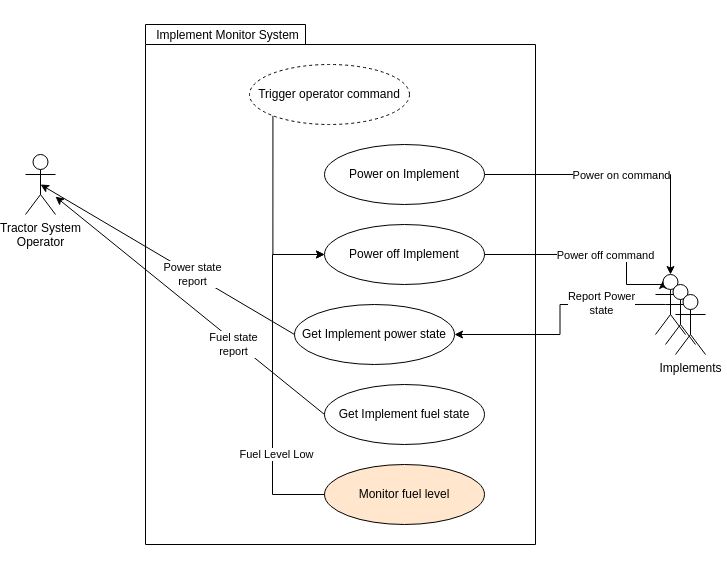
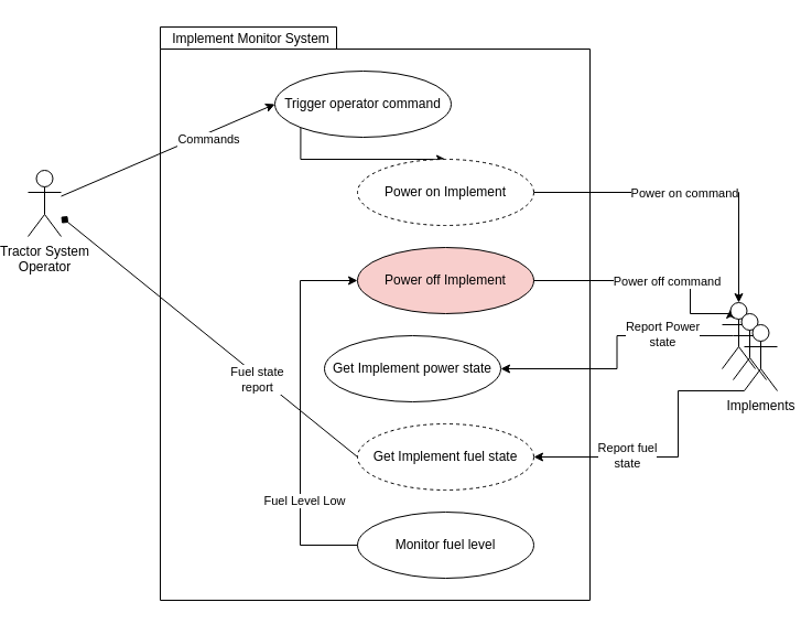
  <mxCell id="0" />
  <mxCell id="1" parent="0" />
  <mxCell id="2" value="Tractor System&lt;br&gt;Operator" style="shape=umlActor;verticalLabelPosition=bottom;verticalAlign=top;html=1;outlineConnect=0;" vertex="1" parent="1"><mxGeometry x="20" y="154" width="30" height="60" as="geometry" /></mxCell>
  <mxCell id="3" value="" style="shape=folder;fontStyle=1;spacingTop=10;tabWidth=160;tabHeight=20;tabPosition=left;html=1;whiteSpace=wrap;" vertex="1" parent="1"><mxGeometry x="140" y="24" width="390" height="520" as="geometry" /></mxCell>
  <mxCell id="4" value="Implement Monitor System" style="text;html=1;strokeColor=none;fillColor=none;align=center;verticalAlign=middle;whiteSpace=wrap;rounded=0;" vertex="1" parent="1"><mxGeometry x="109" y="20" width="227" height="30" as="geometry" /></mxCell>
- <mxCell id="5" style="edgeStyle=orthogonalEdgeStyle;rounded=0;orthogonalLoop=1;jettySize=auto;html=1;exitX=0;exitY=1;exitDx=0;exitDy=0;entryX=0;entryY=0.5;entryDx=0;entryDy=0;" edge="1" parent="1" source="6" target="14"><mxGeometry relative="1" as="geometry" /></mxCell>
- <mxCell id="6" value="Trigger operator command" style="ellipse;whiteSpace=wrap;html=1;dashed=1;" vertex="1" parent="1"><mxGeometry x="244" y="64" width="160" height="60" as="geometry" /></mxCell>
+ <mxCell id="5" style="edgeStyle=orthogonalEdgeStyle;rounded=0;orthogonalLoop=1;jettySize=auto;html=1;exitX=0;exitY=1;exitDx=0;exitDy=0;" edge="1" parent="1" source="6" target="11"><mxGeometry relative="1" as="geometry" /></mxCell>
+ <mxCell id="6" value="Trigger operator command" style="ellipse;whiteSpace=wrap;html=1;" vertex="1" parent="1"><mxGeometry x="244" y="64" width="160" height="60" as="geometry" /></mxCell>
+ <mxCell id="7" value="" style="endArrow=classic;html=1;rounded=0;entryX=0;entryY=0.5;entryDx=0;entryDy=0;" edge="1" parent="1" source="2" target="6"><mxGeometry width="50" height="50" relative="1" as="geometry"><mxPoint x="220" y="274" as="sourcePoint" /><mxPoint x="270" y="224" as="targetPoint" /></mxGeometry></mxCell>
+ <mxCell id="8" value="Commands" style="edgeLabel;html=1;align=center;verticalAlign=middle;resizable=0;points=[];" vertex="1" connectable="0" parent="7"><mxGeometry x="-0.59" relative="1" as="geometry"><mxPoint x="94" y="-35" as="offset" /></mxGeometry></mxCell>
  <mxCell id="9" style="edgeStyle=orthogonalEdgeStyle;rounded=0;orthogonalLoop=1;jettySize=auto;html=1;exitX=1;exitY=0.5;exitDx=0;exitDy=0;entryX=0.5;entryY=0;entryDx=0;entryDy=0;entryPerimeter=0;" edge="1" parent="1" source="11" target="21"><mxGeometry relative="1" as="geometry" /></mxCell>
  <mxCell id="10" value="Power on command" style="edgeLabel;html=1;align=center;verticalAlign=middle;resizable=0;points=[];" vertex="1" connectable="0" parent="9"><mxGeometry x="-0.058" relative="1" as="geometry"><mxPoint x="1" as="offset" /></mxGeometry></mxCell>
- <mxCell id="11" value="Power on Implement" style="ellipse;whiteSpace=wrap;html=1;" vertex="1" parent="1"><mxGeometry x="319" y="144" width="160" height="60" as="geometry" /></mxCell>
+ <mxCell id="11" value="Power on Implement" style="ellipse;whiteSpace=wrap;html=1;dashed=1;" vertex="1" parent="1"><mxGeometry x="319" y="144" width="160" height="60" as="geometry" /></mxCell>
  <mxCell id="12" style="edgeStyle=orthogonalEdgeStyle;rounded=0;orthogonalLoop=1;jettySize=auto;html=1;exitX=1;exitY=0.5;exitDx=0;exitDy=0;entryX=0.25;entryY=0.1;entryDx=0;entryDy=0;entryPerimeter=0;" edge="1" parent="1" target="21"><mxGeometry relative="1" as="geometry"><mxPoint x="641" y="284" as="targetPoint" /><mxPoint x="460" y="254" as="sourcePoint" /><Array as="points"><mxPoint x="621" y="254" /><mxPoint x="621" y="284" /><mxPoint x="658" y="284" /></Array></mxGeometry></mxCell>
  <mxCell id="13" value="Power off command" style="edgeLabel;html=1;align=center;verticalAlign=middle;resizable=0;points=[];" vertex="1" connectable="0" parent="12"><mxGeometry x="0.36" relative="1" as="geometry"><mxPoint x="-18" as="offset" /></mxGeometry></mxCell>
- <mxCell id="14" value="Power off Implement" style="ellipse;whiteSpace=wrap;html=1;" vertex="1" parent="1"><mxGeometry x="319" y="224" width="160" height="60" as="geometry" /></mxCell>
+ <mxCell id="14" value="Power off Implement" style="ellipse;whiteSpace=wrap;html=1;fillColor=#f8cecc;" vertex="1" parent="1"><mxGeometry x="319" y="224" width="160" height="60" as="geometry" /></mxCell>
  <mxCell id="15" value="Get Implement power state" style="ellipse;whiteSpace=wrap;html=1;" vertex="1" parent="1"><mxGeometry x="289" y="304" width="160" height="60" as="geometry" /></mxCell>
- <mxCell id="16" value="Get Implement fuel state" style="ellipse;whiteSpace=wrap;html=1;" vertex="1" parent="1"><mxGeometry x="319" y="384" width="160" height="60" as="geometry" /></mxCell>
+ <mxCell id="16" value="Get Implement fuel state" style="ellipse;whiteSpace=wrap;html=1;dashed=1;" vertex="1" parent="1"><mxGeometry x="319" y="384" width="160" height="60" as="geometry" /></mxCell>
  <mxCell id="17" style="edgeStyle=orthogonalEdgeStyle;rounded=0;orthogonalLoop=1;jettySize=auto;html=1;exitX=0;exitY=0.5;exitDx=0;exitDy=0;entryX=0;entryY=0.5;entryDx=0;entryDy=0;" edge="1" parent="1" target="14"><mxGeometry relative="1" as="geometry"><mxPoint x="326" y="494" as="sourcePoint" /><mxPoint x="310" y="259" as="targetPoint" /><Array as="points"><mxPoint x="267" y="494" /><mxPoint x="267" y="254" /></Array></mxGeometry></mxCell>
  <mxCell id="18" value="Fuel Level Low" style="edgeLabel;html=1;align=center;verticalAlign=middle;resizable=0;points=[];" vertex="1" connectable="0" parent="17"><mxGeometry x="-0.194" y="-2" relative="1" as="geometry"><mxPoint x="1" y="41" as="offset" /></mxGeometry></mxCell>
- <mxCell id="19" value="Monitor fuel level" style="ellipse;whiteSpace=wrap;html=1;fillColor=#ffe6cc;" vertex="1" parent="1"><mxGeometry x="319" y="464" width="160" height="60" as="geometry" /></mxCell>
+ <mxCell id="19" value="Monitor fuel level" style="ellipse;whiteSpace=wrap;html=1;" vertex="1" parent="1"><mxGeometry x="319" y="464" width="160" height="60" as="geometry" /></mxCell>
  <mxCell id="20" value="" style="group" vertex="1" connectable="0" parent="1"><mxGeometry x="650" y="274" width="50" height="80" as="geometry" /></mxCell>
  <mxCell id="21" value="" style="shape=umlActor;verticalLabelPosition=bottom;verticalAlign=top;html=1;outlineConnect=0;" vertex="1" parent="20"><mxGeometry width="30" height="60" as="geometry" /></mxCell>
  <mxCell id="22" value="" style="shape=umlActor;verticalLabelPosition=bottom;verticalAlign=top;html=1;outlineConnect=0;" vertex="1" parent="20"><mxGeometry x="10" y="10" width="30" height="60" as="geometry" /></mxCell>
  <mxCell id="23" value="Implements" style="shape=umlActor;verticalLabelPosition=bottom;verticalAlign=top;html=1;outlineConnect=0;" vertex="1" parent="20"><mxGeometry x="20" y="20" width="30" height="60" as="geometry" /></mxCell>
  <mxCell id="24" style="edgeStyle=orthogonalEdgeStyle;rounded=0;orthogonalLoop=1;jettySize=auto;html=1;exitX=0;exitY=0.333;exitDx=0;exitDy=0;exitPerimeter=0;entryX=1;entryY=0.5;entryDx=0;entryDy=0;" edge="1" parent="1" source="22" target="15"><mxGeometry relative="1" as="geometry" /></mxCell>
  <mxCell id="25" value="Report Power&lt;br&gt;state" style="edgeLabel;html=1;align=center;verticalAlign=middle;resizable=0;points=[];" vertex="1" connectable="0" parent="24"><mxGeometry x="-0.473" y="-1" relative="1" as="geometry"><mxPoint as="offset" /></mxGeometry></mxCell>
- <mxCell id="28" value="" style="endArrow=classic;html=1;rounded=0;exitX=0;exitY=0.5;exitDx=0;exitDy=0;entryX=0.5;entryY=0.5;entryDx=0;entryDy=0;entryPerimeter=0;" edge="1" parent="1" source="15" target="2"><mxGeometry width="50" height="50" relative="1" as="geometry"><mxPoint x="280" y="344" as="sourcePoint" /><mxPoint x="330" y="294" as="targetPoint" /></mxGeometry></mxCell>
- <mxCell id="29" value="Power state&lt;br&gt;report" style="edgeLabel;html=1;align=center;verticalAlign=middle;resizable=0;points=[];" vertex="1" connectable="0" parent="28"><mxGeometry x="-0.192" relative="1" as="geometry"><mxPoint as="offset" /></mxGeometry></mxCell>
- <mxCell id="30" value="" style="endArrow=classic;html=1;rounded=0;exitX=0;exitY=0.5;exitDx=0;exitDy=0;" edge="1" parent="1" source="16" target="2"><mxGeometry width="50" height="50" relative="1" as="geometry"><mxPoint x="280" y="334" as="sourcePoint" /><mxPoint x="330" y="284" as="targetPoint" /></mxGeometry></mxCell>
+ <mxCell id="26" style="edgeStyle=orthogonalEdgeStyle;rounded=0;orthogonalLoop=1;jettySize=auto;html=1;exitX=0;exitY=1;exitDx=0;exitDy=0;exitPerimeter=0;entryX=1;entryY=0.5;entryDx=0;entryDy=0;" edge="1" parent="1" source="23" target="16"><mxGeometry relative="1" as="geometry"><Array as="points"><mxPoint x="610" y="354" /><mxPoint x="610" y="414" /></Array></mxGeometry></mxCell>
+ <mxCell id="27" value="Report fuel&lt;br&gt;state" style="edgeLabel;html=1;align=center;verticalAlign=middle;resizable=0;points=[];" vertex="1" connectable="0" parent="26"><mxGeometry x="0.334" y="-2" relative="1" as="geometry"><mxPoint as="offset" /></mxGeometry></mxCell>
+ <mxCell id="30" value="" style="endArrow=diamond;html=1;rounded=0;exitX=0;exitY=0.5;exitDx=0;exitDy=0;" edge="1" parent="1" source="16" target="2"><mxGeometry width="50" height="50" relative="1" as="geometry"><mxPoint x="280" y="334" as="sourcePoint" /><mxPoint x="330" y="284" as="targetPoint" /></mxGeometry></mxCell>
  <mxCell id="31" value="Fuel state&lt;br&gt;report" style="edgeLabel;html=1;align=center;verticalAlign=middle;resizable=0;points=[];" vertex="1" connectable="0" parent="30"><mxGeometry x="-0.336" y="3" relative="1" as="geometry"><mxPoint as="offset" /></mxGeometry></mxCell>
